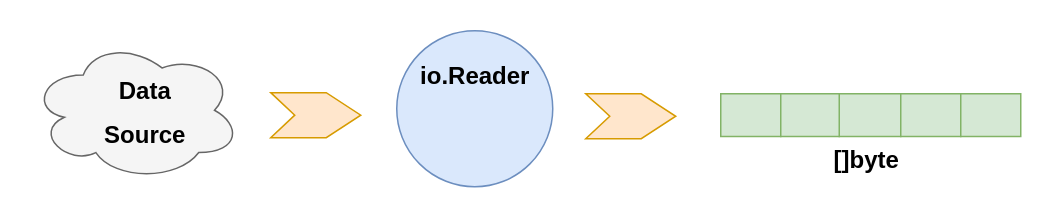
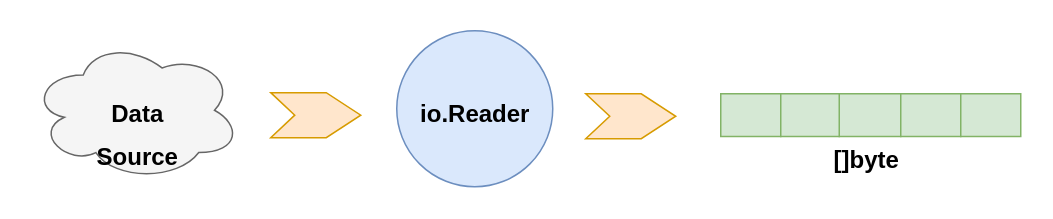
  <mxCell id="0" />
  <mxCell id="1" parent="0" />
  <mxCell id="2" value="" style="ellipse;shape=cloud;whiteSpace=wrap;html=1;fillColor=#f5f5f5;fontColor=#333333;strokeColor=#666666;" vertex="1" parent="1"><mxGeometry x="20" y="26" width="140" height="94" as="geometry" /></mxCell>
  <mxCell id="3" value="" style="html=1;shadow=0;dashed=0;align=center;verticalAlign=middle;shape=mxgraph.arrows2.arrow;dy=0;dx=23;notch=16;fillColor=#ffe6cc;strokeColor=#d79b00;" vertex="1" parent="1"><mxGeometry x="180" y="61.25" width="60" height="30" as="geometry" /></mxCell>
  <mxCell id="4" value="" style="ellipse;whiteSpace=wrap;html=1;aspect=fixed;fillColor=#dae8fc;strokeColor=#6c8ebf;" vertex="1" parent="1"><mxGeometry x="264" y="20" width="104" height="104" as="geometry" /></mxCell>
  <mxCell id="5" value="" style="shape=table;html=1;whiteSpace=wrap;startSize=0;container=1;collapsible=0;childLayout=tableLayout;fillColor=#d5e8d4;strokeColor=#82b366;" vertex="1" parent="1"><mxGeometry x="480" y="62" width="200" height="28.5" as="geometry" /></mxCell>
  <mxCell id="6" value="" style="shape=partialRectangle;html=1;whiteSpace=wrap;collapsible=0;dropTarget=0;pointerEvents=0;fillColor=none;top=0;left=0;bottom=0;right=0;points=[[0,0.5],[1,0.5]];portConstraint=eastwest;" vertex="1" parent="5"><mxGeometry width="200" height="29" as="geometry" /></mxCell>
  <mxCell id="7" value="" style="shape=partialRectangle;html=1;whiteSpace=wrap;connectable=0;fillColor=none;top=0;left=0;bottom=0;right=0;overflow=hidden;pointerEvents=1;" vertex="1" parent="6"><mxGeometry width="40" height="29" as="geometry"><mxRectangle width="40" height="29" as="alternateBounds" /></mxGeometry></mxCell>
  <mxCell id="8" value="" style="shape=partialRectangle;html=1;whiteSpace=wrap;connectable=0;fillColor=none;top=0;left=0;bottom=0;right=0;overflow=hidden;pointerEvents=1;" vertex="1" parent="6"><mxGeometry x="40" width="39" height="29" as="geometry"><mxRectangle width="39" height="29" as="alternateBounds" /></mxGeometry></mxCell>
  <mxCell id="9" value="" style="shape=partialRectangle;html=1;whiteSpace=wrap;connectable=0;fillColor=none;top=0;left=0;bottom=0;right=0;overflow=hidden;pointerEvents=1;" vertex="1" parent="6"><mxGeometry x="79" width="41" height="29" as="geometry"><mxRectangle width="41" height="29" as="alternateBounds" /></mxGeometry></mxCell>
  <mxCell id="10" style="shape=partialRectangle;html=1;whiteSpace=wrap;connectable=0;fillColor=none;top=0;left=0;bottom=0;right=0;overflow=hidden;pointerEvents=1;" vertex="1" parent="6"><mxGeometry x="120" width="40" height="29" as="geometry"><mxRectangle width="40" height="29" as="alternateBounds" /></mxGeometry></mxCell>
  <mxCell id="11" style="shape=partialRectangle;html=1;whiteSpace=wrap;connectable=0;fillColor=none;top=0;left=0;bottom=0;right=0;overflow=hidden;pointerEvents=1;" vertex="1" parent="6"><mxGeometry x="160" width="40" height="29" as="geometry"><mxRectangle width="40" height="29" as="alternateBounds" /></mxGeometry></mxCell>
  <mxCell id="12" value="" style="html=1;shadow=0;dashed=0;align=center;verticalAlign=middle;shape=mxgraph.arrows2.arrow;dy=0;dx=23;notch=16;fillColor=#ffe6cc;strokeColor=#d79b00;" vertex="1" parent="1"><mxGeometry x="390" y="62" width="60" height="30" as="geometry" /></mxCell>
- <mxCell id="13" value="&lt;font style=&quot;font-size: 16px&quot;&gt;Data &lt;br&gt;Source&lt;/font&gt;" style="text;strokeColor=none;fillColor=none;html=1;fontSize=24;fontStyle=1;verticalAlign=middle;align=center;" vertex="1" parent="1"><mxGeometry x="46" y="52" width="100" height="40" as="geometry" /></mxCell>
- <mxCell id="14" value="&lt;font style=&quot;font-size: 16px&quot;&gt;io.Reader&lt;/font&gt;" style="text;strokeColor=none;fillColor=none;html=1;fontSize=24;fontStyle=1;verticalAlign=middle;align=center;" vertex="1" parent="1"><mxGeometry x="266" y="28" width="100" height="40" as="geometry" /></mxCell>
+ <mxCell id="13" value="&lt;font style=&quot;font-size: 16px&quot;&gt;Data &lt;br&gt;Source&lt;/font&gt;" style="text;strokeColor=none;fillColor=none;html=1;fontSize=24;fontStyle=1;verticalAlign=middle;align=center;" vertex="1" parent="1"><mxGeometry x="41" y="67" width="100" height="40" as="geometry" /></mxCell>
+ <mxCell id="14" value="&lt;font style=&quot;font-size: 16px&quot;&gt;io.Reader&lt;/font&gt;" style="text;strokeColor=none;fillColor=none;html=1;fontSize=24;fontStyle=1;verticalAlign=middle;align=center;" vertex="1" parent="1"><mxGeometry x="266" y="53" width="100" height="40" as="geometry" /></mxCell>
  <mxCell id="15" value="&lt;font style=&quot;font-size: 16px&quot;&gt;[]byte&lt;/font&gt;" style="text;strokeColor=none;fillColor=none;html=1;fontSize=24;fontStyle=1;verticalAlign=middle;align=center;" vertex="1" parent="1"><mxGeometry x="527" y="84" width="100" height="40" as="geometry" /></mxCell>
